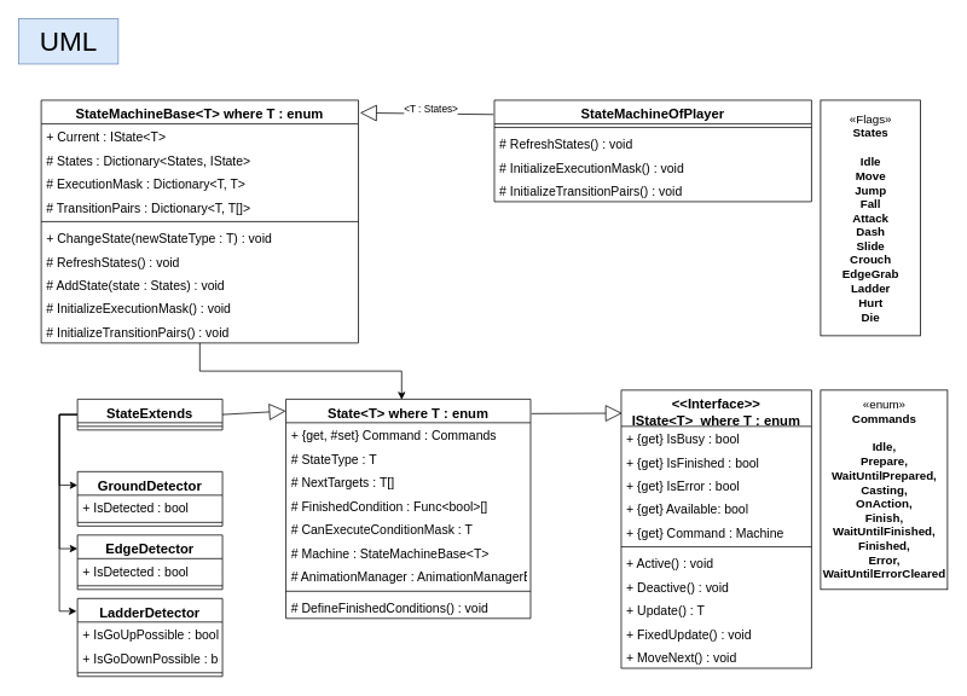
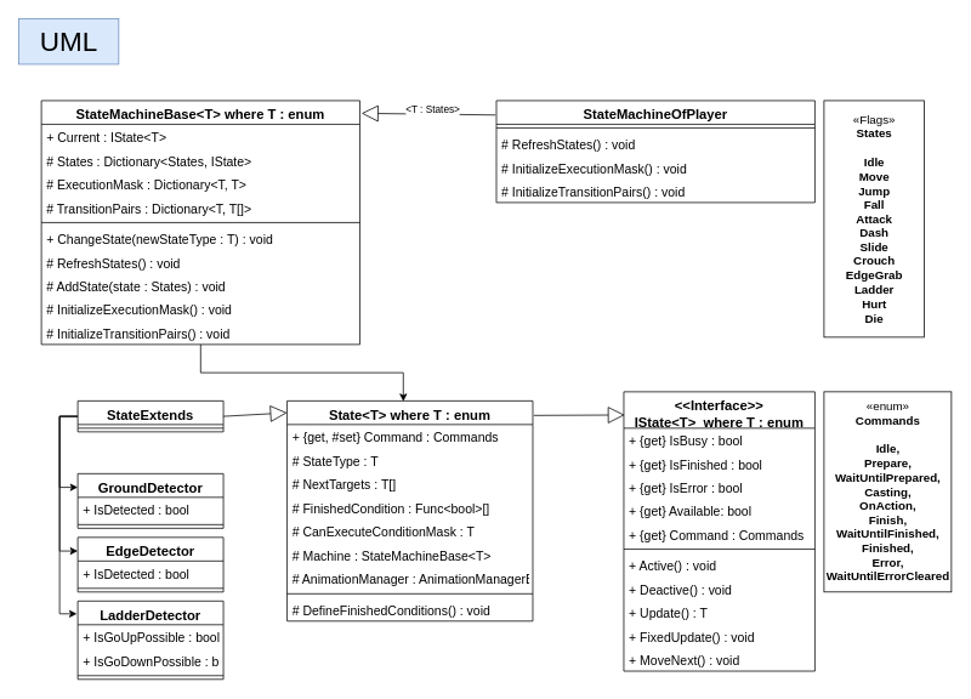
  <mxCell id="0" />
  <mxCell id="1" parent="0" />
  <mxCell id="2" value="State&lt;T&gt; where T : enum" style="swimlane;fontStyle=1;align=center;verticalAlign=top;childLayout=stackLayout;horizontal=1;startSize=26;horizontalStack=0;resizeParent=1;resizeParentMax=0;resizeLast=0;collapsible=1;marginBottom=0;fontSize=15;" vertex="1" parent="1"><mxGeometry x="315" y="440" width="270" height="242" as="geometry" /></mxCell>
  <mxCell id="3" value="+ {get, #set} Command : Commands" style="text;strokeColor=none;fillColor=none;align=left;verticalAlign=top;spacingLeft=4;spacingRight=4;overflow=hidden;rotatable=0;points=[[0,0.5],[1,0.5]];portConstraint=eastwest;fontSize=14;" vertex="1" parent="2"><mxGeometry y="26" width="270" height="26" as="geometry" /></mxCell>
  <mxCell id="4" value="# StateType : T" style="text;strokeColor=none;fillColor=none;align=left;verticalAlign=top;spacingLeft=4;spacingRight=4;overflow=hidden;rotatable=0;points=[[0,0.5],[1,0.5]];portConstraint=eastwest;fontSize=14;" vertex="1" parent="2"><mxGeometry y="52" width="270" height="26" as="geometry" /></mxCell>
  <mxCell id="5" value="# NextTargets : T[]" style="text;strokeColor=none;fillColor=none;align=left;verticalAlign=top;spacingLeft=4;spacingRight=4;overflow=hidden;rotatable=0;points=[[0,0.5],[1,0.5]];portConstraint=eastwest;fontSize=14;" vertex="1" parent="2"><mxGeometry y="78" width="270" height="26" as="geometry" /></mxCell>
  <mxCell id="6" value="# FinishedCondition : Func&lt;bool&gt;[]" style="text;strokeColor=none;fillColor=none;align=left;verticalAlign=top;spacingLeft=4;spacingRight=4;overflow=hidden;rotatable=0;points=[[0,0.5],[1,0.5]];portConstraint=eastwest;fontSize=14;" vertex="1" parent="2"><mxGeometry y="104" width="270" height="26" as="geometry" /></mxCell>
  <mxCell id="7" value="# CanExecuteConditionMask : T" style="text;strokeColor=none;fillColor=none;align=left;verticalAlign=top;spacingLeft=4;spacingRight=4;overflow=hidden;rotatable=0;points=[[0,0.5],[1,0.5]];portConstraint=eastwest;fontSize=14;" vertex="1" parent="2"><mxGeometry y="130" width="270" height="26" as="geometry" /></mxCell>
  <mxCell id="8" value="# Machine : StateMachineBase&lt;T&gt;" style="text;strokeColor=none;fillColor=none;align=left;verticalAlign=top;spacingLeft=4;spacingRight=4;overflow=hidden;rotatable=0;points=[[0,0.5],[1,0.5]];portConstraint=eastwest;fontSize=14;" vertex="1" parent="2"><mxGeometry y="156" width="270" height="26" as="geometry" /></mxCell>
  <mxCell id="9" value="# AnimationManager : AnimationManagerBase" style="text;strokeColor=none;fillColor=none;align=left;verticalAlign=top;spacingLeft=4;spacingRight=4;overflow=hidden;rotatable=0;points=[[0,0.5],[1,0.5]];portConstraint=eastwest;fontSize=14;" vertex="1" parent="2"><mxGeometry y="182" width="270" height="26" as="geometry" /></mxCell>
  <mxCell id="10" value="" style="line;strokeWidth=1;fillColor=none;align=left;verticalAlign=middle;spacingTop=-1;spacingLeft=3;spacingRight=3;rotatable=0;labelPosition=right;points=[];portConstraint=eastwest;strokeColor=inherit;fontSize=14;" vertex="1" parent="2"><mxGeometry y="208" width="270" height="8" as="geometry" /></mxCell>
  <mxCell id="11" value="# DefineFinishedConditions() : void" style="text;strokeColor=none;fillColor=none;align=left;verticalAlign=top;spacingLeft=4;spacingRight=4;overflow=hidden;rotatable=0;points=[[0,0.5],[1,0.5]];portConstraint=eastwest;fontSize=14;" vertex="1" parent="2"><mxGeometry y="216" width="270" height="26" as="geometry" /></mxCell>
  <mxCell id="12" style="edgeStyle=orthogonalEdgeStyle;rounded=0;orthogonalLoop=1;jettySize=auto;html=1;entryX=0.473;entryY=0.002;entryDx=0;entryDy=0;entryPerimeter=0;" edge="1" parent="1" source="13" target="2"><mxGeometry relative="1" as="geometry" /></mxCell>
  <mxCell id="13" value="StateMachineBase&lt;T&gt; where T : enum" style="swimlane;fontStyle=1;align=center;verticalAlign=top;childLayout=stackLayout;horizontal=1;startSize=26;horizontalStack=0;resizeParent=1;resizeParentMax=0;resizeLast=0;collapsible=1;marginBottom=0;fontSize=15;" vertex="1" parent="1"><mxGeometry x="45" y="110" width="350" height="268" as="geometry" /></mxCell>
  <mxCell id="14" value="+ Current : IState&lt;T&gt;" style="text;strokeColor=none;fillColor=none;align=left;verticalAlign=top;spacingLeft=4;spacingRight=4;overflow=hidden;rotatable=0;points=[[0,0.5],[1,0.5]];portConstraint=eastwest;fontSize=14;" vertex="1" parent="13"><mxGeometry y="26" width="350" height="26" as="geometry" /></mxCell>
  <mxCell id="15" value="# States : Dictionary&lt;States, IState&gt;" style="text;strokeColor=none;fillColor=none;align=left;verticalAlign=top;spacingLeft=4;spacingRight=4;overflow=hidden;rotatable=0;points=[[0,0.5],[1,0.5]];portConstraint=eastwest;fontSize=14;" vertex="1" parent="13"><mxGeometry y="52" width="350" height="26" as="geometry" /></mxCell>
  <mxCell id="16" value="# ExecutionMask : Dictionary&lt;T, T&gt;" style="text;strokeColor=none;fillColor=none;align=left;verticalAlign=top;spacingLeft=4;spacingRight=4;overflow=hidden;rotatable=0;points=[[0,0.5],[1,0.5]];portConstraint=eastwest;fontSize=14;" vertex="1" parent="13"><mxGeometry y="78" width="350" height="26" as="geometry" /></mxCell>
  <mxCell id="17" value="# TransitionPairs : Dictionary&lt;T, T[]&gt;" style="text;strokeColor=none;fillColor=none;align=left;verticalAlign=top;spacingLeft=4;spacingRight=4;overflow=hidden;rotatable=0;points=[[0,0.5],[1,0.5]];portConstraint=eastwest;fontSize=14;" vertex="1" parent="13"><mxGeometry y="104" width="350" height="26" as="geometry" /></mxCell>
  <mxCell id="18" value="" style="line;strokeWidth=1;fillColor=none;align=left;verticalAlign=middle;spacingTop=-1;spacingLeft=3;spacingRight=3;rotatable=0;labelPosition=right;points=[];portConstraint=eastwest;strokeColor=inherit;fontSize=14;" vertex="1" parent="13"><mxGeometry y="130" width="350" height="8" as="geometry" /></mxCell>
  <mxCell id="19" value="+ ChangeState(newStateType : T) : void" style="text;strokeColor=none;fillColor=none;align=left;verticalAlign=top;spacingLeft=4;spacingRight=4;overflow=hidden;rotatable=0;points=[[0,0.5],[1,0.5]];portConstraint=eastwest;fontSize=14;" vertex="1" parent="13"><mxGeometry y="138" width="350" height="26" as="geometry" /></mxCell>
  <mxCell id="20" value="# RefreshStates() : void" style="text;strokeColor=none;fillColor=none;align=left;verticalAlign=top;spacingLeft=4;spacingRight=4;overflow=hidden;rotatable=0;points=[[0,0.5],[1,0.5]];portConstraint=eastwest;fontSize=14;" vertex="1" parent="13"><mxGeometry y="164" width="350" height="26" as="geometry" /></mxCell>
  <mxCell id="21" value="# AddState(state : States) : void" style="text;strokeColor=none;fillColor=none;align=left;verticalAlign=top;spacingLeft=4;spacingRight=4;overflow=hidden;rotatable=0;points=[[0,0.5],[1,0.5]];portConstraint=eastwest;fontSize=14;" vertex="1" parent="13"><mxGeometry y="190" width="350" height="26" as="geometry" /></mxCell>
  <mxCell id="22" value="# InitializeExecutionMask() : void" style="text;strokeColor=none;fillColor=none;align=left;verticalAlign=top;spacingLeft=4;spacingRight=4;overflow=hidden;rotatable=0;points=[[0,0.5],[1,0.5]];portConstraint=eastwest;fontSize=14;" vertex="1" parent="13"><mxGeometry y="216" width="350" height="26" as="geometry" /></mxCell>
  <mxCell id="23" value="# InitializeTransitionPairs() : void" style="text;strokeColor=none;fillColor=none;align=left;verticalAlign=top;spacingLeft=4;spacingRight=4;overflow=hidden;rotatable=0;points=[[0,0.5],[1,0.5]];portConstraint=eastwest;fontSize=14;" vertex="1" parent="13"><mxGeometry y="242" width="350" height="26" as="geometry" /></mxCell>
  <mxCell id="24" value="«Flags»&lt;br style=&quot;font-size: 13px;&quot;&gt;&lt;b style=&quot;font-size: 13px;&quot;&gt;States&lt;br style=&quot;font-size: 13px;&quot;&gt;&lt;br style=&quot;font-size: 13px;&quot;&gt;Idle&lt;br style=&quot;font-size: 13px;&quot;&gt;Move&lt;br style=&quot;font-size: 13px;&quot;&gt;Jump&lt;br style=&quot;font-size: 13px;&quot;&gt;Fall&lt;br style=&quot;font-size: 13px;&quot;&gt;Attack&lt;br style=&quot;font-size: 13px;&quot;&gt;Dash&lt;br style=&quot;font-size: 13px;&quot;&gt;Slide&lt;br style=&quot;font-size: 13px;&quot;&gt;Crouch&lt;br style=&quot;font-size: 13px;&quot;&gt;EdgeGrab&lt;br style=&quot;font-size: 13px;&quot;&gt;Ladder&lt;br style=&quot;font-size: 13px;&quot;&gt;Hurt&lt;br style=&quot;font-size: 13px;&quot;&gt;Die&lt;br style=&quot;font-size: 13px;&quot;&gt;&lt;/b&gt;" style="html=1;fontSize=13;" vertex="1" parent="1"><mxGeometry x="905" y="110" width="110" height="260" as="geometry" /></mxCell>
  <mxCell id="25" value="&lt;&lt;Interface&gt;&gt;&#10;IState&lt;T&gt;  where T : enum" style="swimlane;fontStyle=1;align=center;verticalAlign=top;childLayout=stackLayout;horizontal=1;startSize=40;horizontalStack=0;resizeParent=1;resizeParentMax=0;resizeLast=0;collapsible=1;marginBottom=0;fontSize=15;" vertex="1" parent="1"><mxGeometry x="685" y="430" width="210" height="307" as="geometry" /></mxCell>
  <mxCell id="26" value="+ {get} IsBusy : bool" style="text;strokeColor=none;fillColor=none;align=left;verticalAlign=top;spacingLeft=4;spacingRight=4;overflow=hidden;rotatable=0;points=[[0,0.5],[1,0.5]];portConstraint=eastwest;fontSize=14;" vertex="1" parent="25"><mxGeometry y="40" width="210" height="26" as="geometry" /></mxCell>
  <mxCell id="27" value="+ {get} IsFinished : bool" style="text;strokeColor=none;fillColor=none;align=left;verticalAlign=top;spacingLeft=4;spacingRight=4;overflow=hidden;rotatable=0;points=[[0,0.5],[1,0.5]];portConstraint=eastwest;fontSize=14;" vertex="1" parent="25"><mxGeometry y="66" width="210" height="26" as="geometry" /></mxCell>
  <mxCell id="28" value="+ {get} IsError : bool" style="text;strokeColor=none;fillColor=none;align=left;verticalAlign=top;spacingLeft=4;spacingRight=4;overflow=hidden;rotatable=0;points=[[0,0.5],[1,0.5]];portConstraint=eastwest;fontSize=14;" vertex="1" parent="25"><mxGeometry y="92" width="210" height="25" as="geometry" /></mxCell>
  <mxCell id="29" value="+ {get} Available: bool" style="text;strokeColor=none;fillColor=none;align=left;verticalAlign=top;spacingLeft=4;spacingRight=4;overflow=hidden;rotatable=0;points=[[0,0.5],[1,0.5]];portConstraint=eastwest;fontSize=14;" vertex="1" parent="25"><mxGeometry y="117" width="210" height="26" as="geometry" /></mxCell>
- <mxCell id="30" value="+ {get} Command : Machine" style="text;strokeColor=none;fillColor=none;align=left;verticalAlign=top;spacingLeft=4;spacingRight=4;overflow=hidden;rotatable=0;points=[[0,0.5],[1,0.5]];portConstraint=eastwest;fontSize=14;" vertex="1" parent="25"><mxGeometry y="143" width="210" height="26" as="geometry" /></mxCell>
+ <mxCell id="30" value="+ {get} Command : Commands" style="text;strokeColor=none;fillColor=none;align=left;verticalAlign=top;spacingLeft=4;spacingRight=4;overflow=hidden;rotatable=0;points=[[0,0.5],[1,0.5]];portConstraint=eastwest;fontSize=14;" vertex="1" parent="25"><mxGeometry y="143" width="210" height="26" as="geometry" /></mxCell>
  <mxCell id="31" value="" style="line;strokeWidth=1;fillColor=none;align=left;verticalAlign=middle;spacingTop=-1;spacingLeft=3;spacingRight=3;rotatable=0;labelPosition=right;points=[];portConstraint=eastwest;strokeColor=inherit;fontSize=14;" vertex="1" parent="25"><mxGeometry y="169" width="210" height="8" as="geometry" /></mxCell>
  <mxCell id="32" value="+ Active() : void" style="text;strokeColor=none;fillColor=none;align=left;verticalAlign=top;spacingLeft=4;spacingRight=4;overflow=hidden;rotatable=0;points=[[0,0.5],[1,0.5]];portConstraint=eastwest;fontSize=14;" vertex="1" parent="25"><mxGeometry y="177" width="210" height="26" as="geometry" /></mxCell>
  <mxCell id="33" value="+ Deactive() : void" style="text;strokeColor=none;fillColor=none;align=left;verticalAlign=top;spacingLeft=4;spacingRight=4;overflow=hidden;rotatable=0;points=[[0,0.5],[1,0.5]];portConstraint=eastwest;fontSize=14;" vertex="1" parent="25"><mxGeometry y="203" width="210" height="26" as="geometry" /></mxCell>
  <mxCell id="34" value="+ Update() : T" style="text;strokeColor=none;fillColor=none;align=left;verticalAlign=top;spacingLeft=4;spacingRight=4;overflow=hidden;rotatable=0;points=[[0,0.5],[1,0.5]];portConstraint=eastwest;fontSize=14;" vertex="1" parent="25"><mxGeometry y="229" width="210" height="26" as="geometry" /></mxCell>
  <mxCell id="35" value="+ FixedUpdate() : void" style="text;strokeColor=none;fillColor=none;align=left;verticalAlign=top;spacingLeft=4;spacingRight=4;overflow=hidden;rotatable=0;points=[[0,0.5],[1,0.5]];portConstraint=eastwest;fontSize=14;" vertex="1" parent="25"><mxGeometry y="255" width="210" height="26" as="geometry" /></mxCell>
  <mxCell id="36" value="+ MoveNext() : void" style="text;strokeColor=none;fillColor=none;align=left;verticalAlign=top;spacingLeft=4;spacingRight=4;overflow=hidden;rotatable=0;points=[[0,0.5],[1,0.5]];portConstraint=eastwest;fontSize=14;" vertex="1" parent="25"><mxGeometry y="281" width="210" height="26" as="geometry" /></mxCell>
  <mxCell id="37" value="" style="endArrow=block;endSize=16;endFill=0;html=1;rounded=0;entryX=0.005;entryY=0.083;entryDx=0;entryDy=0;entryPerimeter=0;exitX=1.004;exitY=0.066;exitDx=0;exitDy=0;exitPerimeter=0;" edge="1" parent="1" source="2" target="25"><mxGeometry width="160" relative="1" as="geometry"><mxPoint x="495" y="456" as="sourcePoint" /><mxPoint x="525" y="319" as="targetPoint" /></mxGeometry></mxCell>
  <mxCell id="38" value="«enum»&lt;br style=&quot;font-size: 13px;&quot;&gt;&lt;b style=&quot;font-size: 13px;&quot;&gt;Commands&lt;/b&gt;&lt;br style=&quot;font-size: 13px;&quot;&gt;&lt;br style=&quot;font-size: 13px;&quot;&gt;&lt;div style=&quot;font-size: 13px;&quot;&gt;&lt;b style=&quot;font-size: 13px;&quot;&gt;Idle,&lt;/b&gt;&lt;/div&gt;&lt;div style=&quot;font-size: 13px;&quot;&gt;&lt;b style=&quot;font-size: 13px;&quot;&gt;Prepare,&lt;/b&gt;&lt;/div&gt;&lt;div style=&quot;font-size: 13px;&quot;&gt;&lt;b style=&quot;font-size: 13px;&quot;&gt;WaitUntilPrepared,&lt;/b&gt;&lt;/div&gt;&lt;div style=&quot;font-size: 13px;&quot;&gt;&lt;b style=&quot;font-size: 13px;&quot;&gt;Casting,&lt;/b&gt;&lt;/div&gt;&lt;div style=&quot;font-size: 13px;&quot;&gt;&lt;b style=&quot;font-size: 13px;&quot;&gt;OnAction,&lt;/b&gt;&lt;/div&gt;&lt;div style=&quot;font-size: 13px;&quot;&gt;&lt;b style=&quot;font-size: 13px;&quot;&gt;Finish,&lt;/b&gt;&lt;/div&gt;&lt;div style=&quot;font-size: 13px;&quot;&gt;&lt;b style=&quot;font-size: 13px;&quot;&gt;WaitUntilFinished,&lt;/b&gt;&lt;/div&gt;&lt;div style=&quot;font-size: 13px;&quot;&gt;&lt;b style=&quot;font-size: 13px;&quot;&gt;Finished,&lt;/b&gt;&lt;/div&gt;&lt;div style=&quot;font-size: 13px;&quot;&gt;&lt;b style=&quot;font-size: 13px;&quot;&gt;Error,&lt;/b&gt;&lt;/div&gt;&lt;div style=&quot;font-size: 13px;&quot;&gt;&lt;b style=&quot;font-size: 13px;&quot;&gt;WaitUntilErrorCleared&lt;/b&gt;&lt;/div&gt;" style="html=1;fontSize=13;" vertex="1" parent="1"><mxGeometry x="905" y="430" width="140" height="220" as="geometry" /></mxCell>
  <mxCell id="39" style="edgeStyle=orthogonalEdgeStyle;rounded=0;orthogonalLoop=1;jettySize=auto;html=1;entryX=0;entryY=0.25;entryDx=0;entryDy=0;" edge="1" parent="1" source="42" target="45"><mxGeometry relative="1" as="geometry"><Array as="points"><mxPoint x="65" y="457" /><mxPoint x="65" y="535" /></Array></mxGeometry></mxCell>
  <mxCell id="40" style="edgeStyle=orthogonalEdgeStyle;rounded=0;orthogonalLoop=1;jettySize=auto;html=1;entryX=0;entryY=0.25;entryDx=0;entryDy=0;" edge="1" parent="1" source="42" target="48"><mxGeometry relative="1" as="geometry"><Array as="points"><mxPoint x="65" y="457" /><mxPoint x="65" y="605" /></Array></mxGeometry></mxCell>
  <mxCell id="41" style="edgeStyle=orthogonalEdgeStyle;rounded=0;orthogonalLoop=1;jettySize=auto;html=1;entryX=-0.006;entryY=0.163;entryDx=0;entryDy=0;entryPerimeter=0;fontSize=30;" edge="1" parent="1" source="42" target="51"><mxGeometry relative="1" as="geometry"><Array as="points"><mxPoint x="65" y="457" /><mxPoint x="65" y="674" /></Array></mxGeometry></mxCell>
  <mxCell id="42" value="StateExtends" style="swimlane;fontStyle=1;align=center;verticalAlign=top;childLayout=stackLayout;horizontal=1;startSize=26;horizontalStack=0;resizeParent=1;resizeParentMax=0;resizeLast=0;collapsible=1;marginBottom=0;fontSize=15;" vertex="1" parent="1"><mxGeometry x="85" y="440" width="160" height="34" as="geometry" /></mxCell>
  <mxCell id="43" value="" style="line;strokeWidth=1;fillColor=none;align=left;verticalAlign=middle;spacingTop=-1;spacingLeft=3;spacingRight=3;rotatable=0;labelPosition=right;points=[];portConstraint=eastwest;strokeColor=inherit;" vertex="1" parent="42"><mxGeometry y="26" width="160" height="8" as="geometry" /></mxCell>
  <mxCell id="44" value="" style="endArrow=block;endSize=16;endFill=0;html=1;rounded=0;exitX=1;exitY=0.5;exitDx=0;exitDy=0;entryX=0;entryY=0.054;entryDx=0;entryDy=0;entryPerimeter=0;" edge="1" parent="1" source="42" target="2"><mxGeometry width="160" relative="1" as="geometry"><mxPoint x="474.04" y="464.964" as="sourcePoint" /><mxPoint x="513.1" y="477.14" as="targetPoint" /></mxGeometry></mxCell>
  <mxCell id="45" value="GroundDetector" style="swimlane;fontStyle=1;align=center;verticalAlign=top;childLayout=stackLayout;horizontal=1;startSize=26;horizontalStack=0;resizeParent=1;resizeParentMax=0;resizeLast=0;collapsible=1;marginBottom=0;fontSize=15;" vertex="1" parent="1"><mxGeometry x="85" y="520" width="160" height="60" as="geometry" /></mxCell>
  <mxCell id="46" value="+ IsDetected : bool" style="text;strokeColor=none;fillColor=none;align=left;verticalAlign=top;spacingLeft=4;spacingRight=4;overflow=hidden;rotatable=0;points=[[0,0.5],[1,0.5]];portConstraint=eastwest;fontSize=14;" vertex="1" parent="45"><mxGeometry y="26" width="160" height="26" as="geometry" /></mxCell>
  <mxCell id="47" value="" style="line;strokeWidth=1;fillColor=none;align=left;verticalAlign=middle;spacingTop=-1;spacingLeft=3;spacingRight=3;rotatable=0;labelPosition=right;points=[];portConstraint=eastwest;strokeColor=inherit;" vertex="1" parent="45"><mxGeometry y="52" width="160" height="8" as="geometry" /></mxCell>
  <mxCell id="48" value="EdgeDetector" style="swimlane;fontStyle=1;align=center;verticalAlign=top;childLayout=stackLayout;horizontal=1;startSize=26;horizontalStack=0;resizeParent=1;resizeParentMax=0;resizeLast=0;collapsible=1;marginBottom=0;fontSize=15;" vertex="1" parent="1"><mxGeometry x="85" y="590" width="160" height="60" as="geometry" /></mxCell>
  <mxCell id="49" value="+ IsDetected : bool" style="text;strokeColor=none;fillColor=none;align=left;verticalAlign=top;spacingLeft=4;spacingRight=4;overflow=hidden;rotatable=0;points=[[0,0.5],[1,0.5]];portConstraint=eastwest;fontSize=14;" vertex="1" parent="48"><mxGeometry y="26" width="160" height="26" as="geometry" /></mxCell>
  <mxCell id="50" value="" style="line;strokeWidth=1;fillColor=none;align=left;verticalAlign=middle;spacingTop=-1;spacingLeft=3;spacingRight=3;rotatable=0;labelPosition=right;points=[];portConstraint=eastwest;strokeColor=inherit;" vertex="1" parent="48"><mxGeometry y="52" width="160" height="8" as="geometry" /></mxCell>
  <mxCell id="51" value="LadderDetector" style="swimlane;fontStyle=1;align=center;verticalAlign=top;childLayout=stackLayout;horizontal=1;startSize=26;horizontalStack=0;resizeParent=1;resizeParentMax=0;resizeLast=0;collapsible=1;marginBottom=0;fontSize=15;" vertex="1" parent="1"><mxGeometry x="85" y="660" width="160" height="86" as="geometry" /></mxCell>
  <mxCell id="52" value="+ IsGoUpPossible : bool" style="text;strokeColor=none;fillColor=none;align=left;verticalAlign=top;spacingLeft=4;spacingRight=4;overflow=hidden;rotatable=0;points=[[0,0.5],[1,0.5]];portConstraint=eastwest;fontSize=14;" vertex="1" parent="51"><mxGeometry y="26" width="160" height="26" as="geometry" /></mxCell>
  <mxCell id="53" value="+ IsGoDownPossible : bool" style="text;strokeColor=none;fillColor=none;align=left;verticalAlign=top;spacingLeft=4;spacingRight=4;overflow=hidden;rotatable=0;points=[[0,0.5],[1,0.5]];portConstraint=eastwest;fontSize=14;" vertex="1" parent="51"><mxGeometry y="52" width="160" height="26" as="geometry" /></mxCell>
  <mxCell id="54" value="" style="line;strokeWidth=1;fillColor=none;align=left;verticalAlign=middle;spacingTop=-1;spacingLeft=3;spacingRight=3;rotatable=0;labelPosition=right;points=[];portConstraint=eastwest;strokeColor=inherit;fontSize=14;" vertex="1" parent="51"><mxGeometry y="78" width="160" height="8" as="geometry" /></mxCell>
  <mxCell id="55" value="StateMachineOfPlayer" style="swimlane;fontStyle=1;align=center;verticalAlign=top;childLayout=stackLayout;horizontal=1;startSize=26;horizontalStack=0;resizeParent=1;resizeParentMax=0;resizeLast=0;collapsible=1;marginBottom=0;fontSize=15;" vertex="1" parent="1"><mxGeometry x="545" y="110" width="350" height="112" as="geometry" /></mxCell>
  <mxCell id="56" value="" style="line;strokeWidth=1;fillColor=none;align=left;verticalAlign=middle;spacingTop=-1;spacingLeft=3;spacingRight=3;rotatable=0;labelPosition=right;points=[];portConstraint=eastwest;strokeColor=inherit;fontSize=14;" vertex="1" parent="55"><mxGeometry y="26" width="350" height="8" as="geometry" /></mxCell>
  <mxCell id="57" value="# RefreshStates() : void" style="text;strokeColor=none;fillColor=none;align=left;verticalAlign=top;spacingLeft=4;spacingRight=4;overflow=hidden;rotatable=0;points=[[0,0.5],[1,0.5]];portConstraint=eastwest;fontSize=14;" vertex="1" parent="55"><mxGeometry y="34" width="350" height="26" as="geometry" /></mxCell>
  <mxCell id="58" value="# InitializeExecutionMask() : void" style="text;strokeColor=none;fillColor=none;align=left;verticalAlign=top;spacingLeft=4;spacingRight=4;overflow=hidden;rotatable=0;points=[[0,0.5],[1,0.5]];portConstraint=eastwest;fontSize=14;" vertex="1" parent="55"><mxGeometry y="60" width="350" height="26" as="geometry" /></mxCell>
  <mxCell id="59" value="# InitializeTransitionPairs() : void" style="text;strokeColor=none;fillColor=none;align=left;verticalAlign=top;spacingLeft=4;spacingRight=4;overflow=hidden;rotatable=0;points=[[0,0.5],[1,0.5]];portConstraint=eastwest;fontSize=14;" vertex="1" parent="55"><mxGeometry y="86" width="350" height="26" as="geometry" /></mxCell>
  <mxCell id="60" value="&amp;lt;T : States&amp;gt;" style="endArrow=block;endSize=16;endFill=0;html=1;rounded=0;entryX=1.005;entryY=0.052;entryDx=0;entryDy=0;entryPerimeter=0;exitX=-0.003;exitY=0.141;exitDx=0;exitDy=0;exitPerimeter=0;" edge="1" parent="1" source="55" target="13"><mxGeometry x="-0.062" y="-5" width="160" relative="1" as="geometry"><mxPoint x="435" y="40" as="sourcePoint" /><mxPoint x="445" y="240" as="targetPoint" /><mxPoint as="offset" /></mxGeometry></mxCell>
  <mxCell id="61" value="UML" style="html=1;fontSize=30;fillColor=#dae8fc;strokeColor=#6c8ebf;" vertex="1" parent="1"><mxGeometry x="20" y="20" width="110" height="50" as="geometry" /></mxCell>
